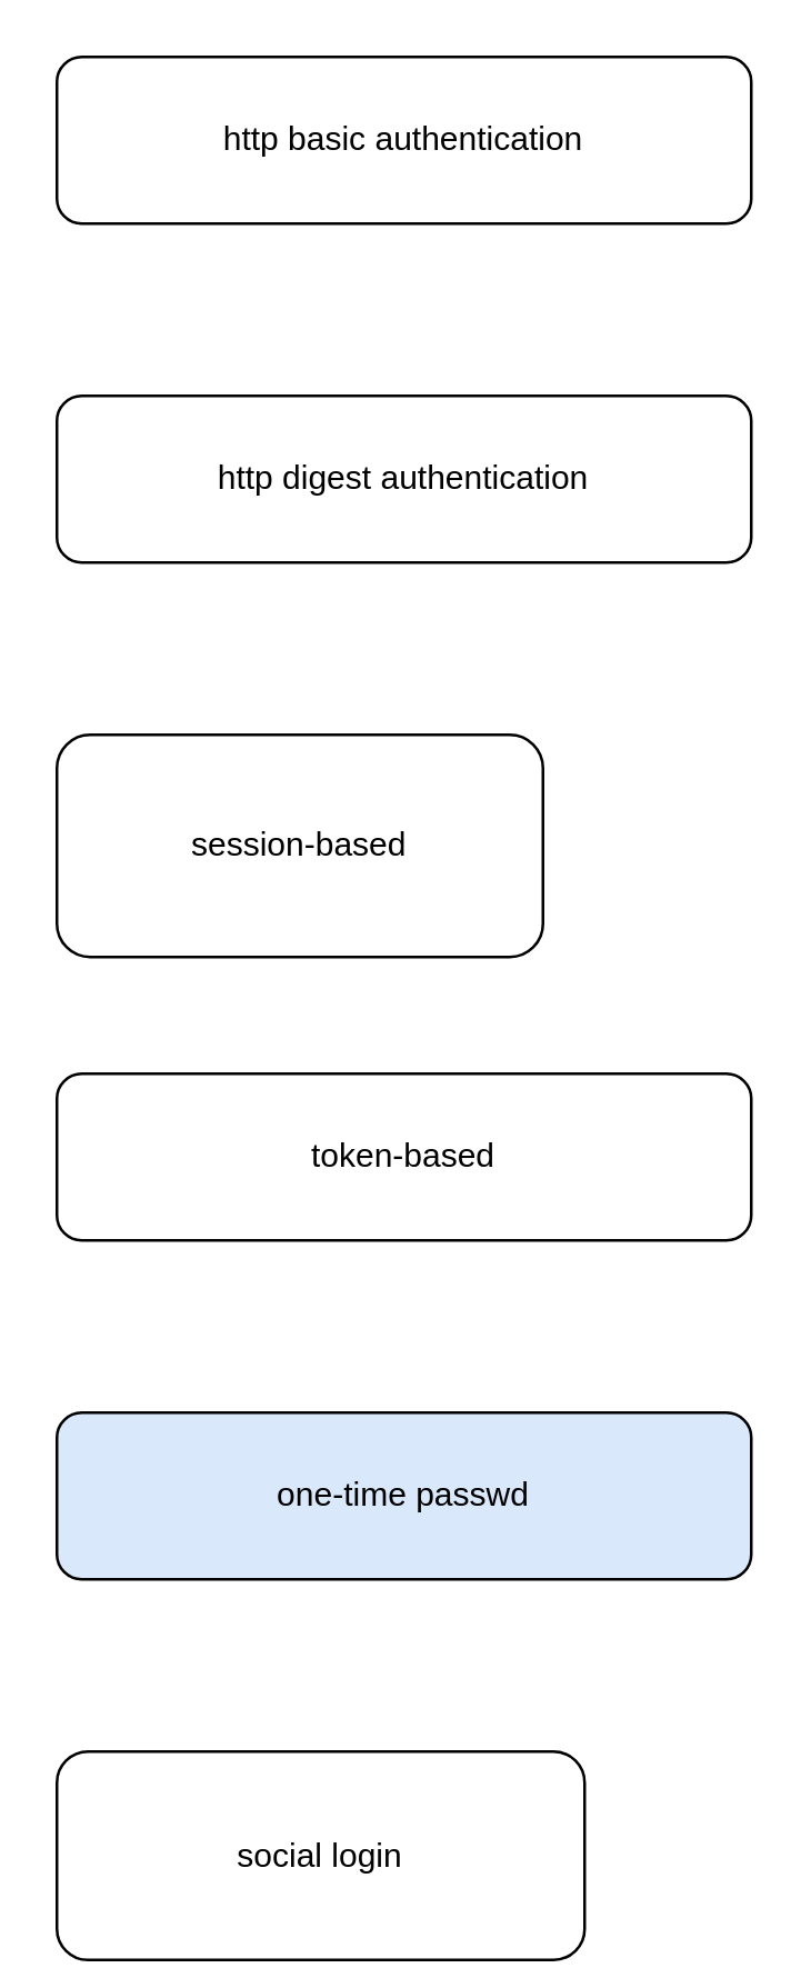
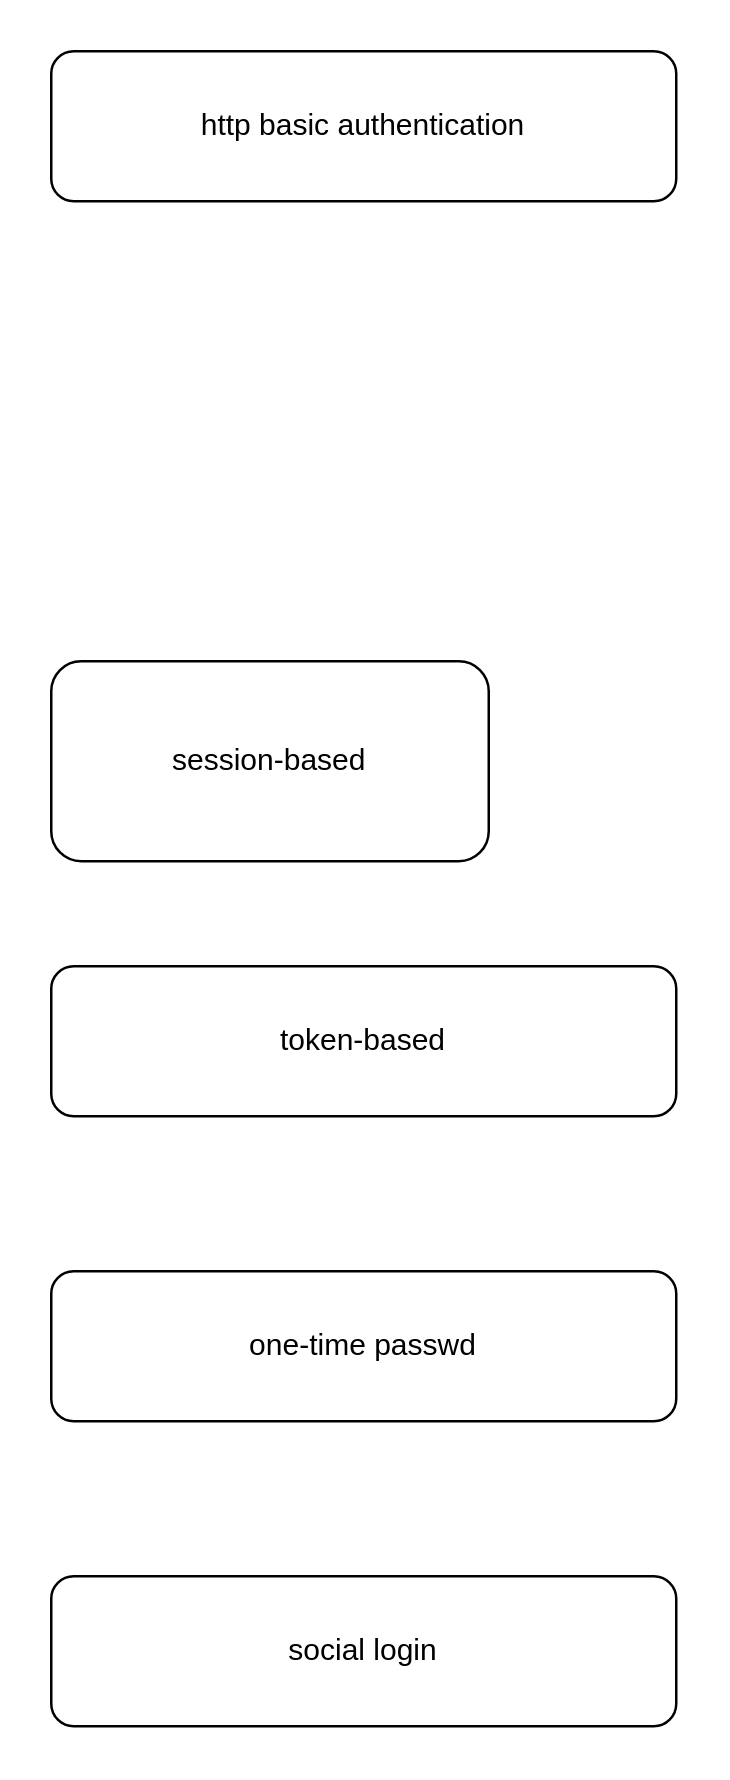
  <mxCell id="0" />
  <mxCell id="1" parent="0" />
  <mxCell id="2" value="http basic authentication" style="rounded=1;whiteSpace=wrap;html=1;" vertex="1" parent="1"><mxGeometry x="20" y="20" width="250" height="60" as="geometry" /></mxCell>
- <mxCell id="3" value="http digest authentication" style="rounded=1;whiteSpace=wrap;html=1;" vertex="1" parent="1"><mxGeometry x="20" y="142" width="250" height="60" as="geometry" /></mxCell>
  <mxCell id="4" value="session-based" style="rounded=1;whiteSpace=wrap;html=1;" vertex="1" parent="1"><mxGeometry x="20" y="264" width="175" height="80" as="geometry" /></mxCell>
  <mxCell id="5" value="token-based" style="rounded=1;whiteSpace=wrap;html=1;" vertex="1" parent="1"><mxGeometry x="20" y="386" width="250" height="60" as="geometry" /></mxCell>
- <mxCell id="6" value="one-time passwd" style="rounded=1;whiteSpace=wrap;html=1;fillColor=#dae8fc;" vertex="1" parent="1"><mxGeometry x="20" y="508" width="250" height="60" as="geometry" /></mxCell>
- <mxCell id="7" value="social login" style="rounded=1;whiteSpace=wrap;html=1;" vertex="1" parent="1"><mxGeometry x="20" y="630" width="190" height="75" as="geometry" /></mxCell>
+ <mxCell id="6" value="one-time passwd" style="rounded=1;whiteSpace=wrap;html=1;" vertex="1" parent="1"><mxGeometry x="20" y="508" width="250" height="60" as="geometry" /></mxCell>
+ <mxCell id="7" value="social login" style="rounded=1;whiteSpace=wrap;html=1;" vertex="1" parent="1"><mxGeometry x="20" y="630" width="250" height="60" as="geometry" /></mxCell>
